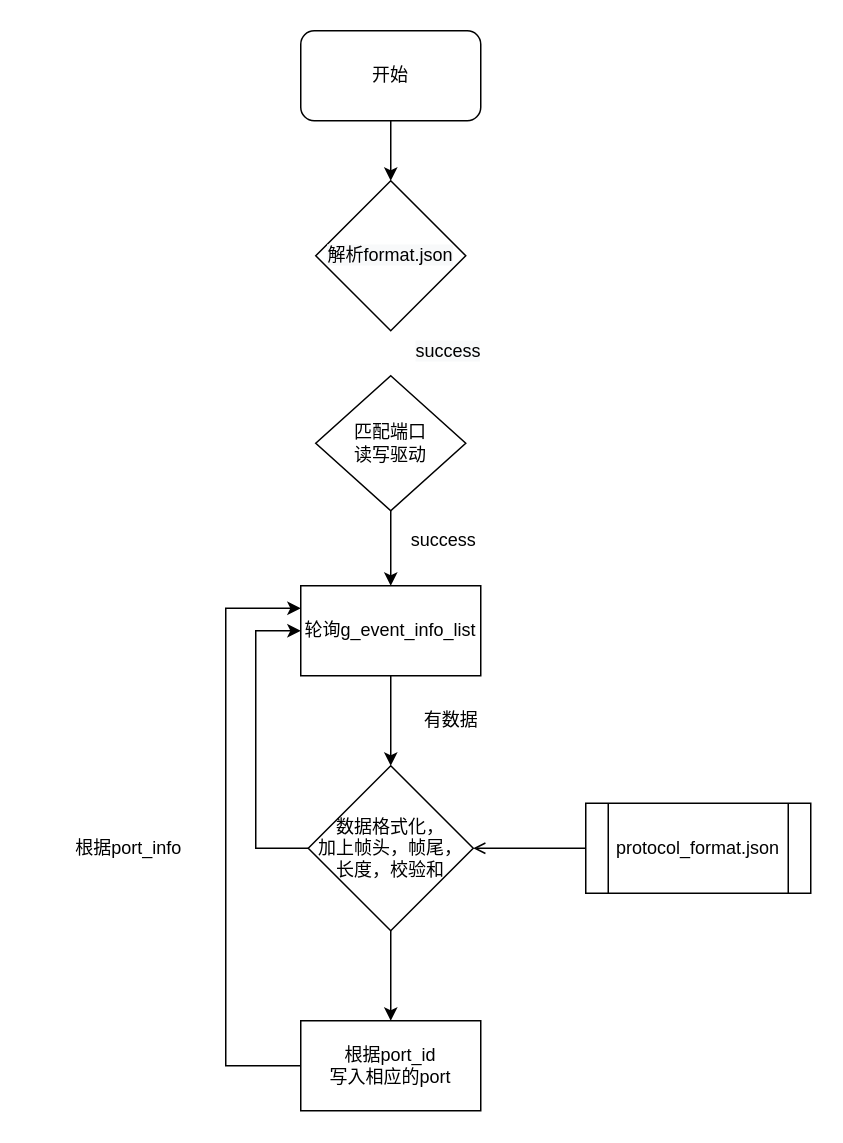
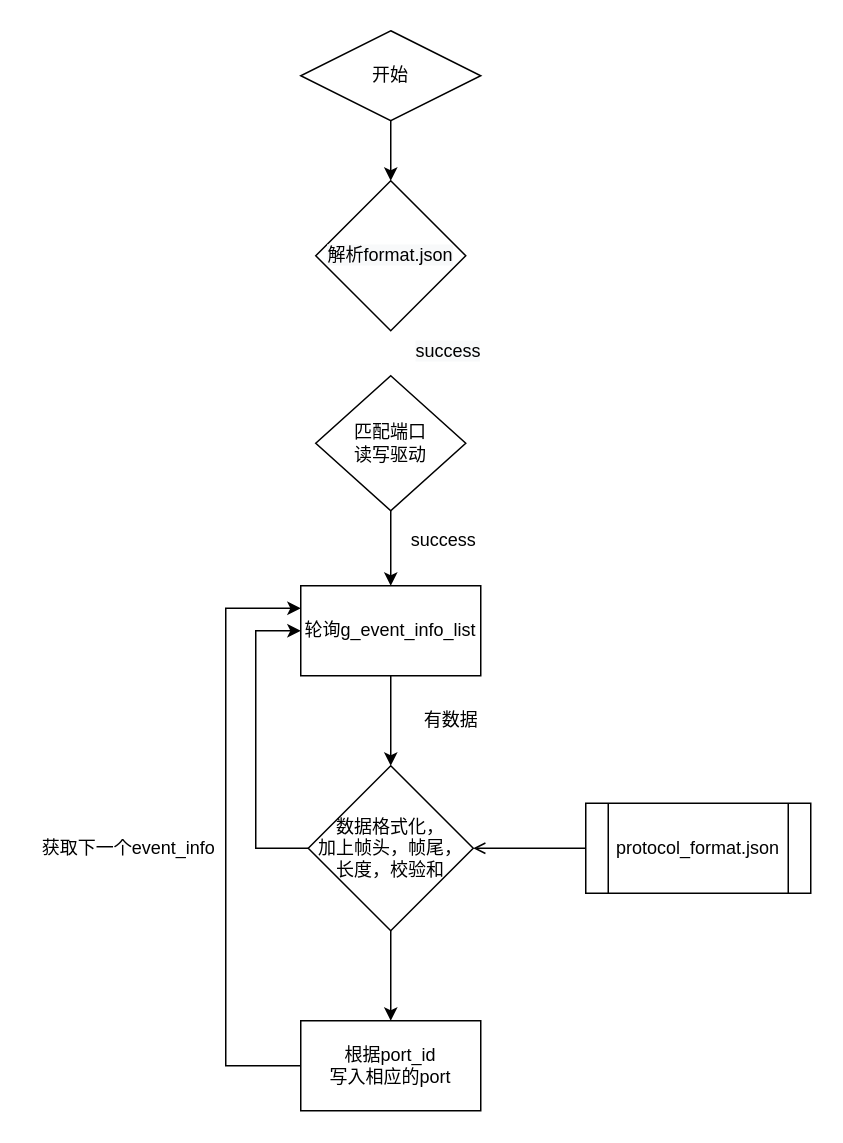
  <mxCell id="0" />
  <mxCell id="1" parent="0" />
  <mxCell id="2" style="edgeStyle=orthogonalEdgeStyle;rounded=0;orthogonalLoop=1;jettySize=auto;html=1;entryX=0.5;entryY=0;entryDx=0;entryDy=0;" edge="1" parent="1" source="3" target="4"><mxGeometry relative="1" as="geometry" /></mxCell>
- <mxCell id="3" value="开始" style="rounded=1;whiteSpace=wrap;html=1;" vertex="1" parent="1"><mxGeometry x="200" y="20" width="120" height="60" as="geometry" /></mxCell>
+ <mxCell id="3" value="开始" style="rhombus;whiteSpace=wrap;html=1;" vertex="1" parent="1"><mxGeometry x="200" y="20" width="120" height="60" as="geometry" /></mxCell>
  <mxCell id="4" value="&#10;&#10;&lt;span style=&quot;color: rgb(0, 0, 0); font-family: helvetica; font-size: 12px; font-style: normal; font-weight: 400; letter-spacing: normal; text-align: center; text-indent: 0px; text-transform: none; word-spacing: 0px; background-color: rgb(248, 249, 250); display: inline; float: none;&quot;&gt;解析format.json&lt;/span&gt;&#10;&#10;" style="rhombus;whiteSpace=wrap;html=1;" vertex="1" parent="1"><mxGeometry x="210" y="120" width="100" height="100" as="geometry" /></mxCell>
  <mxCell id="5" style="edgeStyle=orthogonalEdgeStyle;rounded=0;orthogonalLoop=1;jettySize=auto;html=1;entryX=0.5;entryY=0;entryDx=0;entryDy=0;" edge="1" parent="1" source="6" target="10"><mxGeometry relative="1" as="geometry" /></mxCell>
  <mxCell id="6" value="轮询g_event_info_list" style="rounded=0;whiteSpace=wrap;html=1;" vertex="1" parent="1"><mxGeometry x="200" y="390" width="120" height="60" as="geometry" /></mxCell>
  <mxCell id="7" value="success" style="text;html=1;align=center;verticalAlign=middle;resizable=0;points=[];autosize=1;strokeColor=none;" vertex="1" parent="1"><mxGeometry x="265" y="350" width="60" height="20" as="geometry" /></mxCell>
  <mxCell id="8" style="edgeStyle=orthogonalEdgeStyle;rounded=0;orthogonalLoop=1;jettySize=auto;html=1;entryX=0;entryY=0.5;entryDx=0;entryDy=0;" edge="1" parent="1" source="10" target="6"><mxGeometry relative="1" as="geometry"><Array as="points"><mxPoint x="170" y="565" /><mxPoint x="170" y="420" /></Array></mxGeometry></mxCell>
  <mxCell id="9" style="edgeStyle=orthogonalEdgeStyle;rounded=0;orthogonalLoop=1;jettySize=auto;html=1;" edge="1" parent="1" source="10" target="15"><mxGeometry relative="1" as="geometry" /></mxCell>
  <mxCell id="10" value="数据格式化，&lt;br&gt;加上帧头，帧尾，&lt;br&gt;长度，校验和" style="rhombus;whiteSpace=wrap;html=1;" vertex="1" parent="1"><mxGeometry x="205" y="510" width="110" height="110" as="geometry" /></mxCell>
  <mxCell id="11" value="有数据" style="text;html=1;align=center;verticalAlign=middle;resizable=0;points=[];autosize=1;strokeColor=none;" vertex="1" parent="1"><mxGeometry x="275" y="470" width="50" height="20" as="geometry" /></mxCell>
  <mxCell id="12" style="edgeStyle=orthogonalEdgeStyle;rounded=0;orthogonalLoop=1;jettySize=auto;html=1;entryX=1;entryY=0.5;entryDx=0;entryDy=0;endArrow=open;" edge="1" parent="1" source="13" target="10"><mxGeometry relative="1" as="geometry" /></mxCell>
  <mxCell id="13" value="protocol_format.json" style="shape=process;whiteSpace=wrap;html=1;backgroundOutline=1;" vertex="1" parent="1"><mxGeometry x="390" y="535" width="150" height="60" as="geometry" /></mxCell>
  <mxCell id="14" style="edgeStyle=orthogonalEdgeStyle;rounded=0;orthogonalLoop=1;jettySize=auto;html=1;entryX=0;entryY=0.25;entryDx=0;entryDy=0;" edge="1" parent="1" source="15" target="6"><mxGeometry relative="1" as="geometry"><Array as="points"><mxPoint x="150" y="710" /><mxPoint x="150" y="405" /></Array></mxGeometry></mxCell>
  <mxCell id="15" value="根据port_id&lt;br&gt;写入相应的port" style="rounded=0;whiteSpace=wrap;html=1;" vertex="1" parent="1"><mxGeometry x="200" y="680" width="120" height="60" as="geometry" /></mxCell>
- <mxCell id="16" value="根据port_info" style="text;html=1;align=center;verticalAlign=middle;resizable=0;points=[];autosize=1;strokeColor=none;" vertex="1" parent="1"><mxGeometry x="20" y="555" width="130" height="20" as="geometry" /></mxCell>
+ <mxCell id="16" value="获取下一个event_info" style="text;html=1;align=center;verticalAlign=middle;resizable=0;points=[];autosize=1;strokeColor=none;" vertex="1" parent="1"><mxGeometry x="20" y="555" width="130" height="20" as="geometry" /></mxCell>
  <mxCell id="17" style="edgeStyle=orthogonalEdgeStyle;rounded=0;orthogonalLoop=1;jettySize=auto;html=1;entryX=0.5;entryY=0;entryDx=0;entryDy=0;" edge="1" parent="1" source="18" target="6"><mxGeometry relative="1" as="geometry" /></mxCell>
  <mxCell id="18" value="匹配端口&lt;br&gt;读写驱动" style="rhombus;whiteSpace=wrap;html=1;" vertex="1" parent="1"><mxGeometry x="210" y="250" width="100" height="90" as="geometry" /></mxCell>
  <mxCell id="19" value="&lt;span style=&quot;color: rgb(0, 0, 0); font-family: helvetica; font-size: 12px; font-style: normal; font-weight: 400; letter-spacing: normal; text-align: center; text-indent: 0px; text-transform: none; word-spacing: 0px; background-color: rgb(248, 249, 250); display: inline; float: none;&quot;&gt;success&lt;/span&gt;" style="text;whiteSpace=wrap;html=1;" vertex="1" parent="1"><mxGeometry x="275" y="220" width="70" height="30" as="geometry" /></mxCell>
